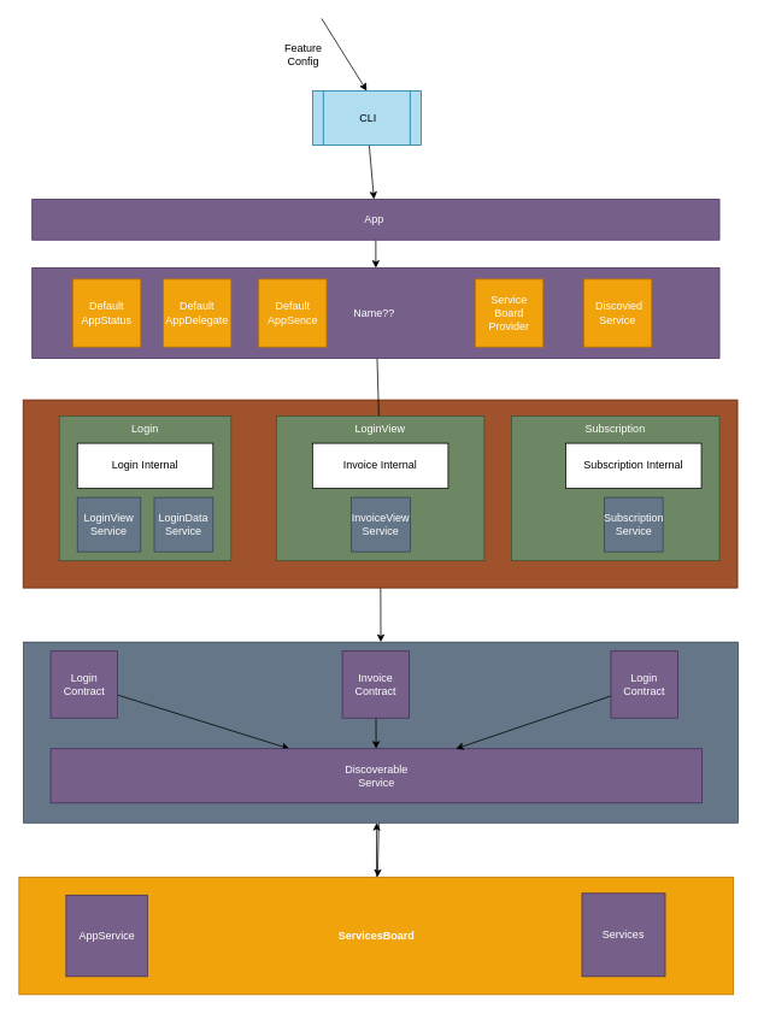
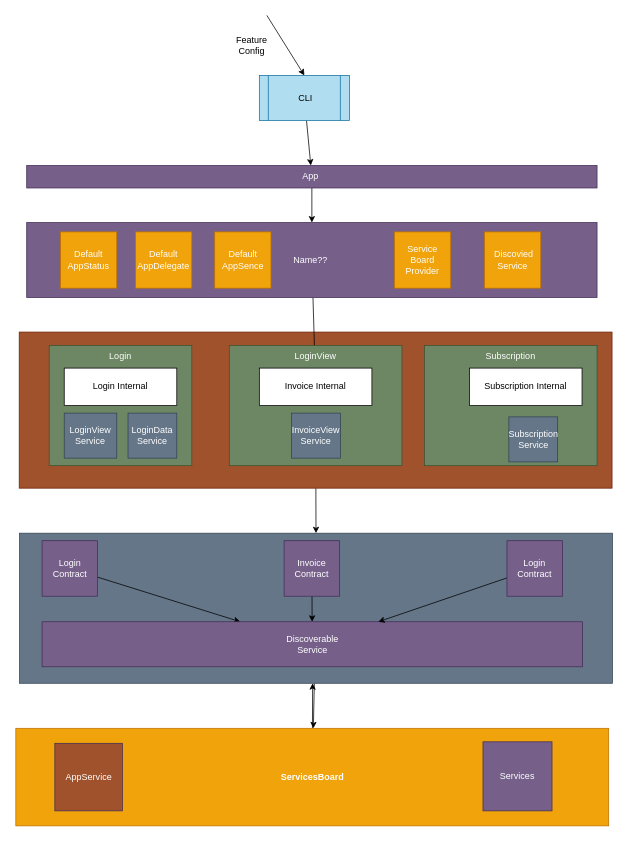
  <mxCell id="0" />
  <mxCell id="1" parent="0" />
  <mxCell id="2" value="" style="edgeStyle=none;html=1;entryX=0.5;entryY=0;entryDx=0;entryDy=0;" edge="1" parent="1" source="3" target="6"><mxGeometry relative="1" as="geometry" /></mxCell>
  <mxCell id="3" value="" style="rounded=0;whiteSpace=wrap;html=1;fillColor=#a0522d;strokeColor=#6D1F00;fontColor=#ffffff;" parent="1" vertex="1"><mxGeometry x="25" y="442" width="790" height="208" as="geometry" /></mxCell>
  <mxCell id="4" value="Login" style="rounded=0;whiteSpace=wrap;html=1;verticalAlign=top;fillColor=#6d8764;strokeColor=#3A5431;fontColor=#ffffff;" parent="1" vertex="1"><mxGeometry x="65" y="460" width="190" height="160" as="geometry" /></mxCell>
  <mxCell id="5" value="" style="edgeStyle=none;html=1;" edge="1" parent="1" source="6" target="8"><mxGeometry relative="1" as="geometry" /></mxCell>
  <mxCell id="6" value="" style="rounded=0;whiteSpace=wrap;html=1;fillColor=#647687;strokeColor=#314354;fontColor=#ffffff;" parent="1" vertex="1"><mxGeometry x="25.5" y="710" width="790" height="200" as="geometry" /></mxCell>
  <mxCell id="7" value="" style="edgeStyle=none;html=1;" edge="1" parent="1" source="8"><mxGeometry relative="1" as="geometry"><mxPoint x="416" y="910" as="targetPoint" /></mxGeometry></mxCell>
  <mxCell id="8" value="&lt;b&gt;&lt;font color=&quot;#ffffff&quot;&gt;ServicesBoard&lt;/font&gt;&lt;/b&gt;" style="rounded=0;whiteSpace=wrap;html=1;fillColor=#f0a30a;strokeColor=#BD7000;fontColor=#000000;" parent="1" vertex="1"><mxGeometry x="20.5" y="970" width="790" height="130" as="geometry" /></mxCell>
  <mxCell id="9" value="" style="edgeStyle=none;html=1;" edge="1" parent="1" source="10" target="25"><mxGeometry relative="1" as="geometry" /></mxCell>
  <mxCell id="10" value="Name??&amp;nbsp;" style="rounded=0;whiteSpace=wrap;html=1;strokeColor=#432D57;fillColor=#76608a;fontColor=#ffffff;" parent="1" vertex="1"><mxGeometry x="35" y="296" width="760" height="100" as="geometry" /></mxCell>
  <mxCell id="11" value="&lt;font color=&quot;#ffffff&quot;&gt;Default AppStatus&lt;br&gt;&lt;/font&gt;" style="whiteSpace=wrap;html=1;aspect=fixed;fillColor=#f0a30a;strokeColor=#BD7000;fontColor=#000000;" parent="1" vertex="1"><mxGeometry x="80" y="308.5" width="75" height="75" as="geometry" /></mxCell>
  <mxCell id="12" value="" style="edgeStyle=none;html=1;" parent="1" source="13" target="37" edge="1"><mxGeometry relative="1" as="geometry"><mxPoint x="375" y="250" as="targetPoint" /></mxGeometry></mxCell>
  <mxCell id="13" value="&amp;nbsp;CLI" style="shape=process;whiteSpace=wrap;html=1;backgroundOutline=1;fillColor=#b1ddf0;strokeColor=#10739e;" parent="1" vertex="1"><mxGeometry x="345" y="100" width="120" height="60" as="geometry" /></mxCell>
  <mxCell id="14" value="Feature Config" style="text;html=1;strokeColor=none;fillColor=none;align=center;verticalAlign=middle;whiteSpace=wrap;rounded=0;" parent="1" vertex="1"><mxGeometry x="315" y="50" width="40" height="20" as="geometry" /></mxCell>
  <mxCell id="15" value="LoginView" style="rounded=0;whiteSpace=wrap;html=1;verticalAlign=top;fillColor=#6d8764;strokeColor=#3A5431;fontColor=#ffffff;" parent="1" vertex="1"><mxGeometry x="305" y="460" width="230" height="160" as="geometry" /></mxCell>
  <mxCell id="16" value="" style="endArrow=classic;html=1;entryX=0.5;entryY=0;entryDx=0;entryDy=0;" parent="1" edge="1" target="13"><mxGeometry width="50" height="50" relative="1" as="geometry"><mxPoint x="355" y="20" as="sourcePoint" /><mxPoint x="355" y="160" as="targetPoint" /></mxGeometry></mxCell>
  <mxCell id="17" value="" style="edgeStyle=none;html=1;" edge="1" parent="1" source="18" target="30"><mxGeometry relative="1" as="geometry" /></mxCell>
  <mxCell id="18" value="Login&lt;br&gt;Contract" style="whiteSpace=wrap;html=1;aspect=fixed;fillColor=#76608a;strokeColor=#432D57;fontColor=#ffffff;" parent="1" vertex="1"><mxGeometry x="55.5" y="720" width="74" height="74" as="geometry" /></mxCell>
  <mxCell id="19" value="&lt;font color=&quot;#ffffff&quot;&gt;&amp;nbsp;Discovied&lt;br&gt;Service&lt;/font&gt;" style="whiteSpace=wrap;html=1;aspect=fixed;fillColor=#f0a30a;strokeColor=#BD7000;fontColor=#000000;" parent="1" vertex="1"><mxGeometry x="645" y="308.5" width="75" height="75" as="geometry" /></mxCell>
  <mxCell id="20" value="" style="edgeStyle=none;html=1;" edge="1" parent="1" source="21" target="30"><mxGeometry relative="1" as="geometry" /></mxCell>
  <mxCell id="21" value="Invoice&lt;br&gt;Contract" style="whiteSpace=wrap;html=1;aspect=fixed;fillColor=#76608a;strokeColor=#432D57;fontColor=#ffffff;" parent="1" vertex="1"><mxGeometry x="378" y="720" width="74" height="74" as="geometry" /></mxCell>
  <mxCell id="22" value="LoginView&lt;br&gt;Service" style="rounded=0;whiteSpace=wrap;html=1;fillColor=#647687;strokeColor=#314354;fontColor=#ffffff;" vertex="1" parent="1"><mxGeometry x="85" y="550" width="70" height="60" as="geometry" /></mxCell>
  <mxCell id="23" value="LoginData&lt;br&gt;Service" style="rounded=0;whiteSpace=wrap;html=1;fillColor=#647687;strokeColor=#314354;fontColor=#ffffff;" vertex="1" parent="1"><mxGeometry x="170" y="550" width="65" height="60" as="geometry" /></mxCell>
  <mxCell id="24" value="Login Internal" style="rounded=0;whiteSpace=wrap;html=1;" vertex="1" parent="1"><mxGeometry x="85" y="490" width="150" height="50" as="geometry" /></mxCell>
  <mxCell id="25" value="Invoice Internal" style="rounded=0;whiteSpace=wrap;html=1;" vertex="1" parent="1"><mxGeometry x="345" y="490" width="150" height="50" as="geometry" /></mxCell>
  <mxCell id="26" value="Subscription" style="rounded=0;whiteSpace=wrap;html=1;verticalAlign=top;fillColor=#6d8764;strokeColor=#3A5431;fontColor=#ffffff;" vertex="1" parent="1"><mxGeometry x="565" y="460" width="230" height="160" as="geometry" /></mxCell>
  <mxCell id="27" value="InvoiceView&lt;br&gt;Service" style="rounded=0;whiteSpace=wrap;html=1;fillColor=#647687;strokeColor=#314354;fontColor=#ffffff;" vertex="1" parent="1"><mxGeometry x="388" y="550" width="65" height="60" as="geometry" /></mxCell>
  <mxCell id="28" value="Subscription Internal" style="rounded=0;whiteSpace=wrap;html=1;" vertex="1" parent="1"><mxGeometry x="625" y="490" width="150" height="50" as="geometry" /></mxCell>
- <mxCell id="29" value="Subscription&lt;br&gt;Service" style="rounded=0;whiteSpace=wrap;html=1;fillColor=#647687;strokeColor=#314354;fontColor=#ffffff;" vertex="1" parent="1"><mxGeometry x="667.5" y="550" width="65" height="60" as="geometry" /></mxCell>
+ <mxCell id="29" value="Subscription&lt;br&gt;Service" style="rounded=0;whiteSpace=wrap;html=1;fillColor=#647687;strokeColor=#314354;fontColor=#ffffff;" vertex="1" parent="1"><mxGeometry x="677.5" y="555" width="65" height="60" as="geometry" /></mxCell>
  <mxCell id="30" value="Discoverable&lt;br&gt;Service" style="rounded=0;whiteSpace=wrap;html=1;fillColor=#76608a;strokeColor=#432D57;fontColor=#ffffff;" vertex="1" parent="1"><mxGeometry x="55.5" y="828" width="720" height="60" as="geometry" /></mxCell>
  <mxCell id="31" value="" style="edgeStyle=none;html=1;" edge="1" parent="1" source="32" target="30"><mxGeometry relative="1" as="geometry" /></mxCell>
  <mxCell id="32" value="Login&lt;br&gt;Contract" style="whiteSpace=wrap;html=1;aspect=fixed;fillColor=#76608a;strokeColor=#432D57;fontColor=#ffffff;" vertex="1" parent="1"><mxGeometry x="675" y="720" width="74" height="74" as="geometry" /></mxCell>
  <mxCell id="33" value="&lt;font color=&quot;#ffffff&quot;&gt;Service&lt;br&gt;Board&lt;br&gt;Provider&lt;br&gt;&lt;/font&gt;" style="whiteSpace=wrap;html=1;aspect=fixed;fillColor=#f0a30a;strokeColor=#BD7000;fontColor=#000000;" vertex="1" parent="1"><mxGeometry x="525" y="308.5" width="75" height="75" as="geometry" /></mxCell>
  <mxCell id="34" value="&lt;font color=&quot;#ffffff&quot;&gt;Default AppDelegate&lt;br&gt;&lt;/font&gt;" style="whiteSpace=wrap;html=1;aspect=fixed;fillColor=#f0a30a;strokeColor=#BD7000;fontColor=#000000;" vertex="1" parent="1"><mxGeometry x="180" y="308.5" width="75" height="75" as="geometry" /></mxCell>
  <mxCell id="35" value="&lt;font color=&quot;#ffffff&quot;&gt;Default AppSence&lt;br&gt;&lt;/font&gt;" style="whiteSpace=wrap;html=1;aspect=fixed;fillColor=#f0a30a;strokeColor=#BD7000;fontColor=#000000;" vertex="1" parent="1"><mxGeometry x="285.5" y="308.5" width="75" height="75" as="geometry" /></mxCell>
  <mxCell id="36" value="" style="edgeStyle=none;html=1;" edge="1" parent="1" source="37" target="10"><mxGeometry relative="1" as="geometry" /></mxCell>
- <mxCell id="37" value="App&amp;nbsp;" style="rounded=0;whiteSpace=wrap;html=1;strokeColor=#432D57;fillColor=#76608a;fontColor=#ffffff;" vertex="1" parent="1"><mxGeometry x="35" y="220" width="760" height="45" as="geometry" /></mxCell>
- <mxCell id="38" value="AppService" style="whiteSpace=wrap;html=1;aspect=fixed;fillColor=#76608a;strokeColor=#432D57;fontColor=#ffffff;" vertex="1" parent="1"><mxGeometry x="72.5" y="990" width="90" height="90" as="geometry" /></mxCell>
+ <mxCell id="37" value="App&amp;nbsp;" style="rounded=0;whiteSpace=wrap;html=1;strokeColor=#432D57;fillColor=#76608a;fontColor=#ffffff;" vertex="1" parent="1"><mxGeometry x="35" y="220" width="760" height="30" as="geometry" /></mxCell>
+ <mxCell id="38" value="AppService" style="whiteSpace=wrap;html=1;aspect=fixed;fillColor=#a0522d;strokeColor=#432D57;fontColor=#ffffff;" vertex="1" parent="1"><mxGeometry x="72.5" y="990" width="90" height="90" as="geometry" /></mxCell>
  <mxCell id="39" value="Services" style="whiteSpace=wrap;html=1;aspect=fixed;fillColor=#76608a;strokeColor=#432D57;fontColor=#ffffff;" vertex="1" parent="1"><mxGeometry x="643" y="988" width="92" height="92" as="geometry" /></mxCell>
